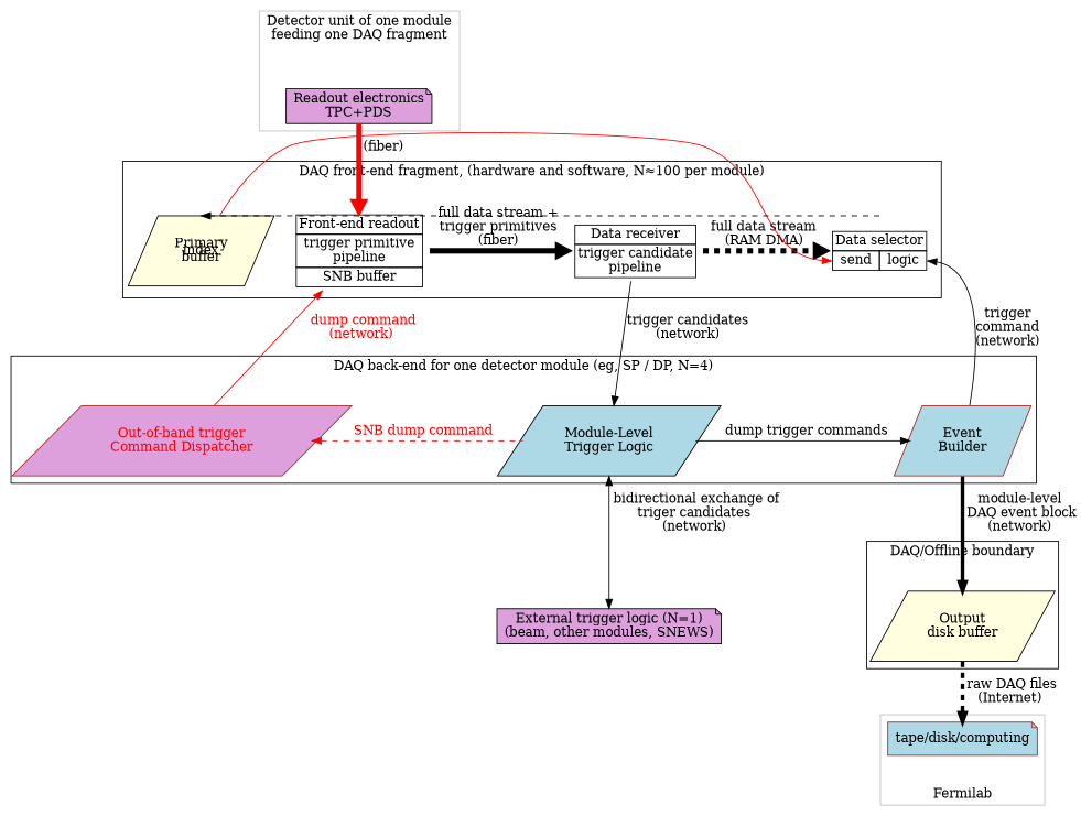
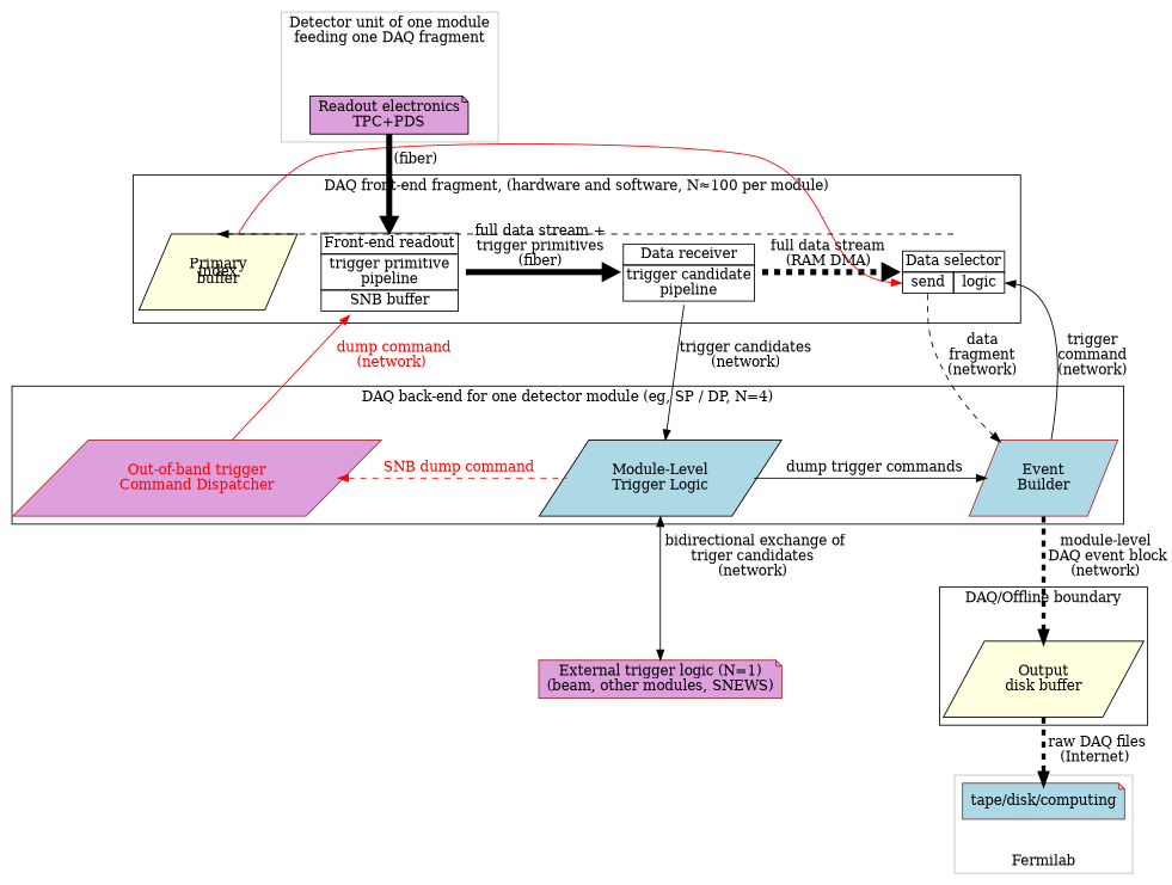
  digraph {
    node [shape=parallelogram color=black style=filled]
    edge [penwidth=1 style=bold]
    n1 [label=< <TABLE BORDER="0" CELLBORDER="1" CELLSPACING="0"> <tr><td>Front-end readout</td></tr> <tr><td>trigger primitive<br/>pipeline</td></tr> <tr><td>SNB buffer</td></tr> </TABLE>> shape=none color="" style=""]
    n2 [label=<  <TABLE BORDER="0" CELLBORDER="1" CELLSPACING="0">  <tr><td>Data receiver</td></tr>  <tr><td>trigger candidate<br/>pipeline</td></tr>  </TABLE>> shape=none color="" style=""]
    n3 [fillcolor=lightyellow label="Primary\nbuffer"]
    n4 [label=<  <TABLE BORDER="0" CELLBORDER="1" CELLSPACING="0">  <tr><td colspan="2">Data selector</td></tr>  <tr><td port="tx">send</td><td port="rx">logic</td></tr>  </TABLE>> shape=none color="" style=""]
    n5 [fillcolor=plum label="Readout electronics\nTPC+PDS" shape=note]
    n6 [fillcolor=lightblue label="Module-Level\nTrigger Logic"]
    n7 [color=brown fillcolor=plum fontcolor=red label="Out-of-band trigger\nCommand Dispatcher"]
    n8 [color=brown fillcolor=lightblue label="Event\nBuilder"]
    n9 [fillcolor=lightyellow label="Output\ndisk buffer"]
    n10 [color=brown fillcolor=lightblue label="tape/disk/computing" shape=note]
-   n11 [fillcolor=plum label="External trigger logic (N=1)\n(beam, other modules, SNEWS)" shape=note]
+   n11 [color=brown fillcolor=plum label="External trigger logic (N=1)\n(beam, other modules, SNEWS)" shape=note]
    subgraph cluster_1 {
      label="DAQ front-end fragment, (hardware and software, N≈100 per module)"
      subgraph sub_2 {
        label="DAQ front-end fragment, (hardware and software, N≈100 per module)"
        rank=same
        n1
        n2
        n3
        n4
      }
    }
    subgraph cluster_3 {
      color=gray
      label="Detector unit of one module\nfeeding one DAQ fragment"
      n5
    }
    subgraph cluster_4 {
      label="DAQ back-end for one detector module (eg, SP / DP, N=4)"
      subgraph sub_5 {
        label="DAQ back-end for one detector module (eg, SP / DP, N=4)"
        rank=same
        n6
        n7
        n8
      }
    }
    subgraph cluster_6 {
      label="DAQ/Offline boundary"
      n9
    }
    subgraph cluster_7 {
      color=gray
      label=Fermilab
      labelloc=bottom
      n10
    }
    n1 -> n2 [label="full data stream +\ntrigger primitives\n(fiber)" penwidth=6]
    n2 -> n4 [label="full data stream\n(RAM DMA)" penwidth=6 style=dashed]
    n2 -> n6 [label="trigger candidates\n(network)" style=solid]
    n3 -> n4 [color=red headport=tx]
    n4 -> n3 [constraint=false label=index style=dashed]
-   n5 -> n1 [label=" (fiber)" penwidth=6 color=red]
+   n4 -> n8 [label="data\nfragment\n(network)" style=dashed tailport=tx]
+   n5 -> n1 [label=" (fiber)" penwidth=6]
    n6 -> n8 [label="dump trigger commands"]
    n6 -> n11 [dir=both label=" bidirectional exchange of\ntriger candidates\n(network)" style=solid]
    n7 -> n1 [color=red fontcolor=red label=" dump command\n(network)" style=solid]
    n7 -> n6 [color=red dir=back fontcolor=red label="SNB dump command" style=dashed]
    n8 -> n4 [headport=rx label="trigger\ncommand\n(network)"]
-   n8 -> n9 [label="module-level\n DAQ event block\n(network)" penwidth=4]
+   n8 -> n9 [label="module-level\n DAQ event block\n(network)" penwidth=4 style=dashed]
    n9 -> n10 [label=" raw DAQ files\n(Internet)" penwidth=4 style=dashed]
  }
